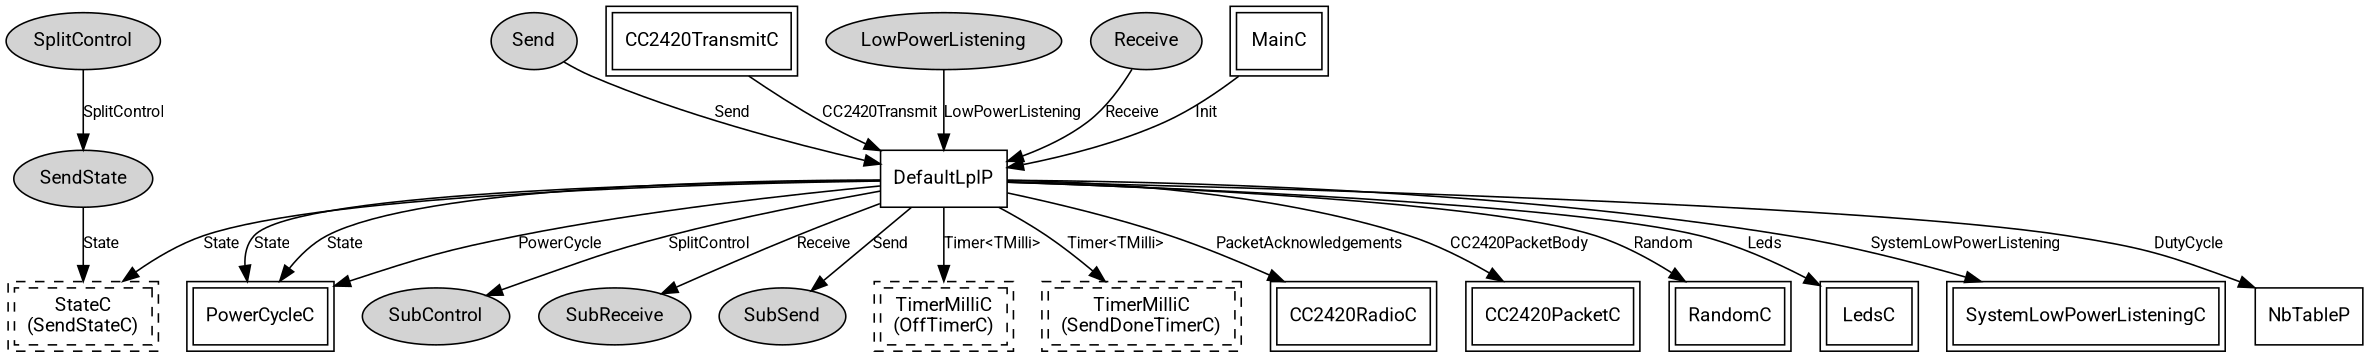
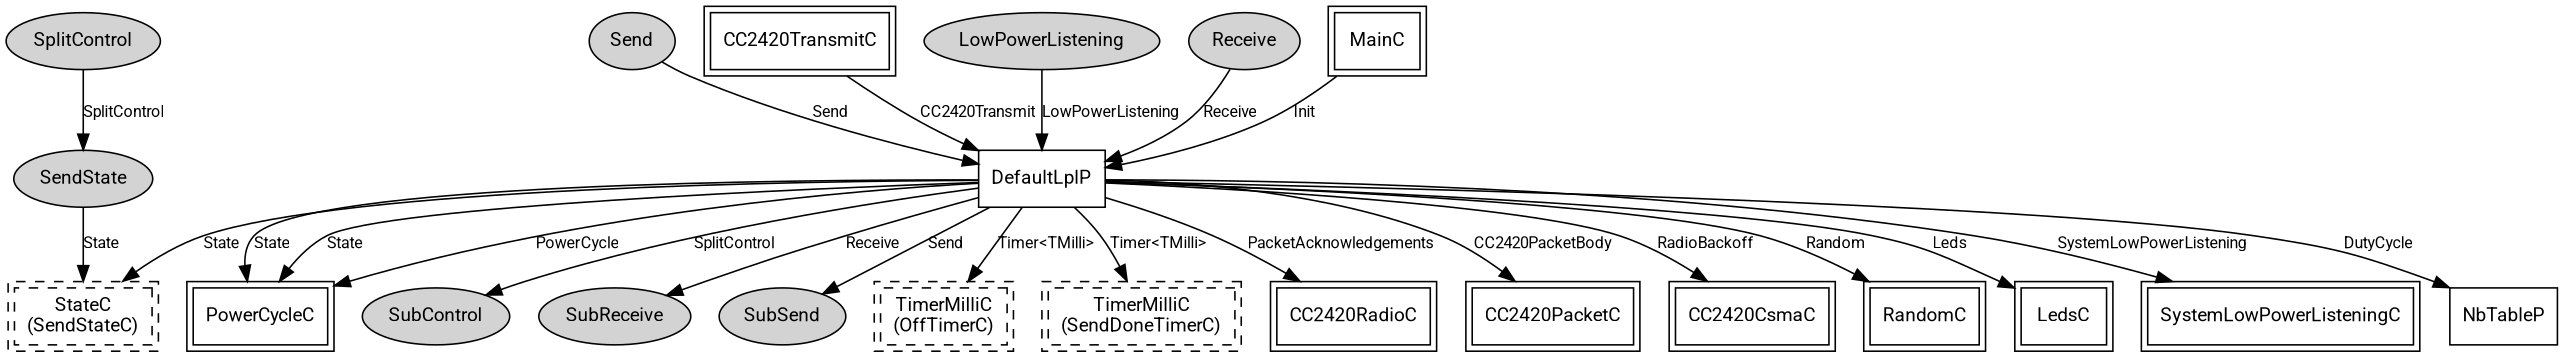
  digraph {
    fontname=Roboto
    node [fontname=Roboto fontsize=12 shape=box peripheries=2]
    edge [fontname=Roboto fontsize=10]
    n1 [label=SplitControl shape=ellipse style=filled peripheries=""]
    n2 [label=SendState shape=ellipse style=filled peripheries=""]
    n3 [label=Send shape=ellipse style=filled peripheries=""]
    DefaultLplP [peripheries=""]
    PowerCycleC
    n6 [label="StateC\n(SendStateC)" style=dashed]
    n7 [label=SubControl shape=ellipse style=filled peripheries=""]
    n8 [label=SubReceive shape=ellipse style=filled peripheries=""]
    n9 [label=SubSend shape=ellipse style=filled peripheries=""]
    n10 [label="TimerMilliC\n(OffTimerC)" style=dashed]
    n11 [label="TimerMilliC\n(SendDoneTimerC)" style=dashed]
    CC2420RadioC
    CC2420PacketC
+   CC2420CsmaC
    RandomC
    LedsC
    SystemLowPowerListeningC
    NbTableP [peripheries=""]
    CC2420TransmitC
    n20 [label=LowPowerListening shape=ellipse style=filled peripheries=""]
    n21 [label=Receive shape=ellipse style=filled peripheries=""]
    MainC
    n1 -> n2 [label=SplitControl]
    n2 -> n6 [label=State]
    n3 -> DefaultLplP [label=Send]
    DefaultLplP -> PowerCycleC [label=State]
    DefaultLplP -> PowerCycleC [label=State]
    DefaultLplP -> PowerCycleC [label=PowerCycle]
    DefaultLplP -> n6 [label=State]
    DefaultLplP -> n7 [label=SplitControl]
    DefaultLplP -> n8 [label=Receive]
    DefaultLplP -> n9 [label=Send]
    DefaultLplP -> n10 [label="Timer<TMilli>"]
    DefaultLplP -> n11 [label="Timer<TMilli>"]
    DefaultLplP -> CC2420RadioC [label=PacketAcknowledgements]
    DefaultLplP -> CC2420PacketC [label=CC2420PacketBody]
+   DefaultLplP -> CC2420CsmaC [label=RadioBackoff]
    DefaultLplP -> RandomC [label=Random]
    DefaultLplP -> LedsC [label=Leds]
    DefaultLplP -> SystemLowPowerListeningC [label=SystemLowPowerListening]
    DefaultLplP -> NbTableP [label=DutyCycle]
    CC2420TransmitC -> DefaultLplP [label=CC2420Transmit]
    n20 -> DefaultLplP [label=LowPowerListening]
    n21 -> DefaultLplP [label=Receive]
    MainC -> DefaultLplP [label=Init]
  }
